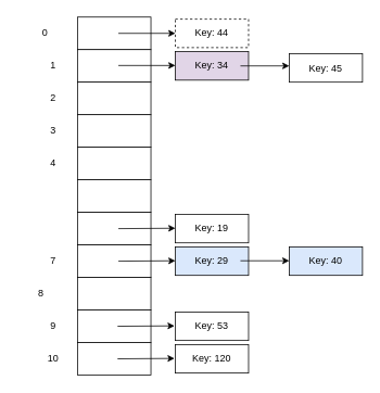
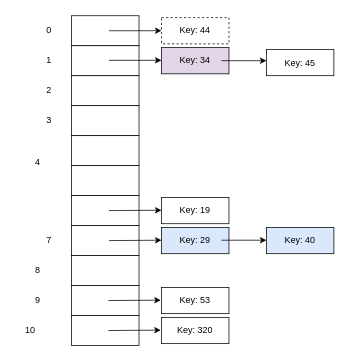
  <mxCell id="0" />
  <mxCell id="1" parent="0" />
  <mxCell id="2" value="" style="rounded=0;whiteSpace=wrap;html=1;" vertex="1" parent="1"><mxGeometry x="95" y="20" width="90" height="40" as="geometry" /></mxCell>
- <mxCell id="3" value="0" style="text;html=1;strokeColor=none;fillColor=none;align=center;verticalAlign=middle;whiteSpace=wrap;rounded=0;" vertex="1" parent="1"><mxGeometry x="25" y="25" width="60" height="30" as="geometry" /></mxCell>
+ <mxCell id="3" value="0" style="text;html=1;strokeColor=none;fillColor=none;align=center;verticalAlign=middle;whiteSpace=wrap;rounded=0;" vertex="1" parent="1"><mxGeometry x="35" y="25" width="60" height="30" as="geometry" /></mxCell>
  <mxCell id="4" value="1" style="text;html=1;strokeColor=none;fillColor=none;align=center;verticalAlign=middle;whiteSpace=wrap;rounded=0;" vertex="1" parent="1"><mxGeometry x="35" y="65" width="60" height="30" as="geometry" /></mxCell>
  <mxCell id="5" value="2" style="text;html=1;strokeColor=none;fillColor=none;align=center;verticalAlign=middle;whiteSpace=wrap;rounded=0;" vertex="1" parent="1"><mxGeometry x="35" y="105" width="60" height="30" as="geometry" /></mxCell>
  <mxCell id="6" value="3" style="text;html=1;strokeColor=none;fillColor=none;align=center;verticalAlign=middle;whiteSpace=wrap;rounded=0;" vertex="1" parent="1"><mxGeometry x="35" y="145" width="60" height="30" as="geometry" /></mxCell>
- <mxCell id="7" value="4" style="text;html=1;strokeColor=none;fillColor=none;align=center;verticalAlign=middle;whiteSpace=wrap;rounded=0;" vertex="1" parent="1"><mxGeometry x="35" y="185" width="60" height="30" as="geometry" /></mxCell>
+ <mxCell id="7" value="4" style="text;html=1;strokeColor=none;fillColor=none;align=center;verticalAlign=middle;whiteSpace=wrap;rounded=0;" vertex="1" parent="1"><mxGeometry x="20" y="200" width="60" height="30" as="geometry" /></mxCell>
  <mxCell id="8" value="7" style="text;html=1;strokeColor=none;fillColor=none;align=center;verticalAlign=middle;whiteSpace=wrap;rounded=0;" vertex="1" parent="1"><mxGeometry x="35" y="305" width="60" height="30" as="geometry" /></mxCell>
  <mxCell id="9" value="8" style="text;html=1;strokeColor=none;fillColor=none;align=center;verticalAlign=middle;whiteSpace=wrap;rounded=0;" vertex="1" parent="1"><mxGeometry x="20" y="345" width="60" height="30" as="geometry" /></mxCell>
- <mxCell id="10" value="9" style="text;html=1;strokeColor=none;fillColor=none;align=center;verticalAlign=middle;whiteSpace=wrap;rounded=0;" vertex="1" parent="1"><mxGeometry x="35" y="385" width="60" height="30" as="geometry" /></mxCell>
- <mxCell id="11" value="10" style="text;html=1;strokeColor=none;fillColor=none;align=center;verticalAlign=middle;whiteSpace=wrap;rounded=0;" vertex="1" parent="1"><mxGeometry x="35" y="425" width="60" height="30" as="geometry" /></mxCell>
+ <mxCell id="10" value="9" style="text;html=1;strokeColor=none;fillColor=none;align=center;verticalAlign=middle;whiteSpace=wrap;rounded=0;" vertex="1" parent="1"><mxGeometry x="20" y="385" width="60" height="30" as="geometry" /></mxCell>
+ <mxCell id="11" value="10" style="text;html=1;strokeColor=none;fillColor=none;align=center;verticalAlign=middle;whiteSpace=wrap;rounded=0;" vertex="1" parent="1"><mxGeometry x="10" y="425" width="60" height="30" as="geometry" /></mxCell>
  <mxCell id="12" value="" style="rounded=0;whiteSpace=wrap;html=1;" vertex="1" parent="1"><mxGeometry x="95" y="60" width="90" height="40" as="geometry" /></mxCell>
  <mxCell id="13" value="" style="rounded=0;whiteSpace=wrap;html=1;" vertex="1" parent="1"><mxGeometry x="95" y="100" width="90" height="40" as="geometry" /></mxCell>
  <mxCell id="14" value="" style="rounded=0;whiteSpace=wrap;html=1;" vertex="1" parent="1"><mxGeometry x="95" y="140" width="90" height="40" as="geometry" /></mxCell>
  <mxCell id="15" value="" style="rounded=0;whiteSpace=wrap;html=1;" vertex="1" parent="1"><mxGeometry x="95" y="180" width="90" height="40" as="geometry" /></mxCell>
  <mxCell id="16" value="" style="rounded=0;whiteSpace=wrap;html=1;" vertex="1" parent="1"><mxGeometry x="95" y="220" width="90" height="40" as="geometry" /></mxCell>
  <mxCell id="17" value="" style="rounded=0;whiteSpace=wrap;html=1;" vertex="1" parent="1"><mxGeometry x="95" y="260" width="90" height="40" as="geometry" /></mxCell>
  <mxCell id="18" value="" style="rounded=0;whiteSpace=wrap;html=1;" vertex="1" parent="1"><mxGeometry x="95" y="300" width="90" height="40" as="geometry" /></mxCell>
  <mxCell id="19" value="" style="rounded=0;whiteSpace=wrap;html=1;" vertex="1" parent="1"><mxGeometry x="95" y="340" width="90" height="40" as="geometry" /></mxCell>
  <mxCell id="20" value="" style="rounded=0;whiteSpace=wrap;html=1;" vertex="1" parent="1"><mxGeometry x="95" y="380" width="90" height="40" as="geometry" /></mxCell>
  <mxCell id="21" value="" style="rounded=0;whiteSpace=wrap;html=1;" vertex="1" parent="1"><mxGeometry x="95" y="420" width="90" height="40" as="geometry" /></mxCell>
  <mxCell id="22" value="" style="endArrow=classic;html=1;rounded=0;" edge="1" parent="1" target="23"><mxGeometry width="50" height="50" relative="1" as="geometry"><mxPoint x="145" y="40" as="sourcePoint" /><mxPoint x="225" y="40" as="targetPoint" /></mxGeometry></mxCell>
  <mxCell id="23" value="Key: 44" style="rounded=0;whiteSpace=wrap;html=1;dashed=1;" vertex="1" parent="1"><mxGeometry x="215" y="22.5" width="90" height="35" as="geometry" /></mxCell>
  <mxCell id="24" value="" style="endArrow=classic;html=1;rounded=0;" edge="1" parent="1"><mxGeometry width="50" height="50" relative="1" as="geometry"><mxPoint x="145" y="79.5" as="sourcePoint" /><mxPoint x="215" y="79.5" as="targetPoint" /></mxGeometry></mxCell>
  <mxCell id="25" value="Key: 34" style="rounded=0;whiteSpace=wrap;html=1;fillColor=#e1d5e7;" vertex="1" parent="1"><mxGeometry x="215" y="62.5" width="90" height="35" as="geometry" /></mxCell>
  <mxCell id="26" value="" style="endArrow=classic;html=1;rounded=0;" edge="1" parent="1"><mxGeometry width="50" height="50" relative="1" as="geometry"><mxPoint x="295" y="80" as="sourcePoint" /><mxPoint x="355" y="80" as="targetPoint" /></mxGeometry></mxCell>
  <mxCell id="27" value="Key: 45" style="rounded=0;whiteSpace=wrap;html=1;" vertex="1" parent="1"><mxGeometry x="355" y="65" width="90" height="35" as="geometry" /></mxCell>
  <mxCell id="28" value="Key: 40" style="rounded=0;whiteSpace=wrap;html=1;fillColor=#dae8fc;" vertex="1" parent="1"><mxGeometry x="355" y="302.5" width="90" height="35" as="geometry" /></mxCell>
- <mxCell id="29" value="Key: 120" style="rounded=0;whiteSpace=wrap;html=1;" vertex="1" parent="1"><mxGeometry x="215" y="422.5" width="90" height="35" as="geometry" /></mxCell>
+ <mxCell id="29" value="Key: 320" style="rounded=0;whiteSpace=wrap;html=1;" vertex="1" parent="1"><mxGeometry x="215" y="422.5" width="90" height="35" as="geometry" /></mxCell>
  <mxCell id="30" value="Key: 53" style="rounded=0;whiteSpace=wrap;html=1;" vertex="1" parent="1"><mxGeometry x="215" y="382.5" width="90" height="35" as="geometry" /></mxCell>
  <mxCell id="31" value="Key: 19" style="rounded=0;whiteSpace=wrap;html=1;" vertex="1" parent="1"><mxGeometry x="215" y="262.5" width="90" height="35" as="geometry" /></mxCell>
  <mxCell id="32" value="Key: 29" style="rounded=0;whiteSpace=wrap;html=1;fillColor=#dae8fc;" vertex="1" parent="1"><mxGeometry x="215" y="302.5" width="90" height="35" as="geometry" /></mxCell>
  <mxCell id="33" value="" style="endArrow=classic;html=1;rounded=0;" edge="1" parent="1"><mxGeometry width="50" height="50" relative="1" as="geometry"><mxPoint x="145" y="280" as="sourcePoint" /><mxPoint x="215" y="279.5" as="targetPoint" /></mxGeometry></mxCell>
  <mxCell id="34" value="" style="endArrow=classic;html=1;rounded=0;" edge="1" parent="1"><mxGeometry width="50" height="50" relative="1" as="geometry"><mxPoint x="145" y="320" as="sourcePoint" /><mxPoint x="215" y="319.5" as="targetPoint" /></mxGeometry></mxCell>
  <mxCell id="35" value="" style="endArrow=classic;html=1;rounded=0;" edge="1" parent="1"><mxGeometry width="50" height="50" relative="1" as="geometry"><mxPoint x="295" y="319.5" as="sourcePoint" /><mxPoint x="355" y="319.5" as="targetPoint" /></mxGeometry></mxCell>
  <mxCell id="36" value="" style="endArrow=classic;html=1;rounded=0;" edge="1" parent="1"><mxGeometry width="50" height="50" relative="1" as="geometry"><mxPoint x="144" y="400" as="sourcePoint" /><mxPoint x="214" y="399.5" as="targetPoint" /></mxGeometry></mxCell>
  <mxCell id="37" value="" style="endArrow=classic;html=1;rounded=0;" edge="1" parent="1"><mxGeometry width="50" height="50" relative="1" as="geometry"><mxPoint x="144" y="440" as="sourcePoint" /><mxPoint x="214" y="439.5" as="targetPoint" /></mxGeometry></mxCell>
